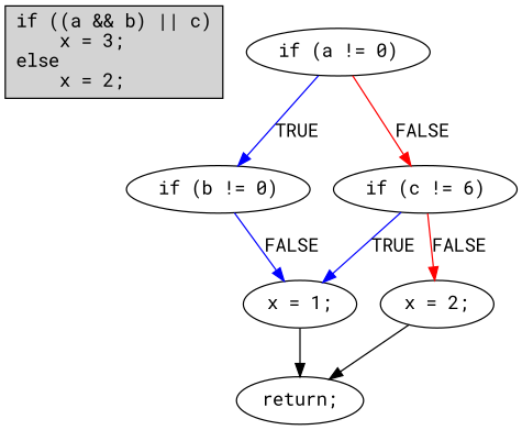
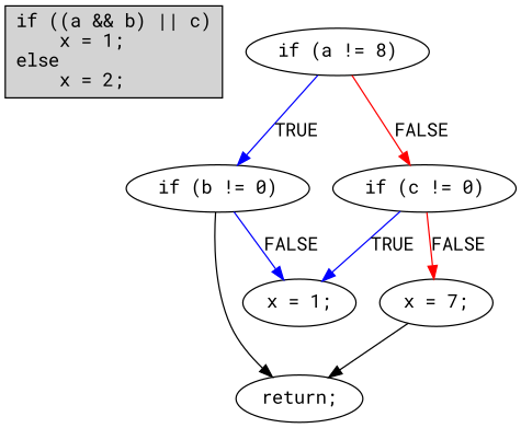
  digraph {
    fontname="Roboto Mono"
    node [fontname="Roboto Mono"]
    edge [color=blue fontname="Roboto Mono"]
-   n1 [label="if ((a && b) \|\| c)\l\ \ \ \ x = 3;\lelse\l\ \ \ \ x = 2;\l" shape=record style=filled]
-   n2 [label="if (a != 0)"]
+   n1 [label="if ((a && b) \|\| c)\l\ \ \ \ x = 1;\lelse\l\ \ \ \ x = 2;\l" shape=record style=filled]
+   n2 [label="if (a != 8)"]
    n3 [label="if (b != 0)"]
-   n4 [label="if (c != 6)"]
+   n4 [label="if (c != 0)"]
    n5 [label="x = 1;"]
-   n6 [label="x = 2;"]
+   n6 [label="x = 7;"]
    n7 [label="return;"]
    n2 -> n3 [label=TRUE]
    n2 -> n4 [color=red label=FALSE]
    n3 -> n5 [label=FALSE]
    n4 -> n5 [label=TRUE]
    n4 -> n6 [color=red label=FALSE]
-   n5 -> n7 [color=black]
+   n3 -> n7 [color=black]
    n6 -> n7 [color=black]
  }
